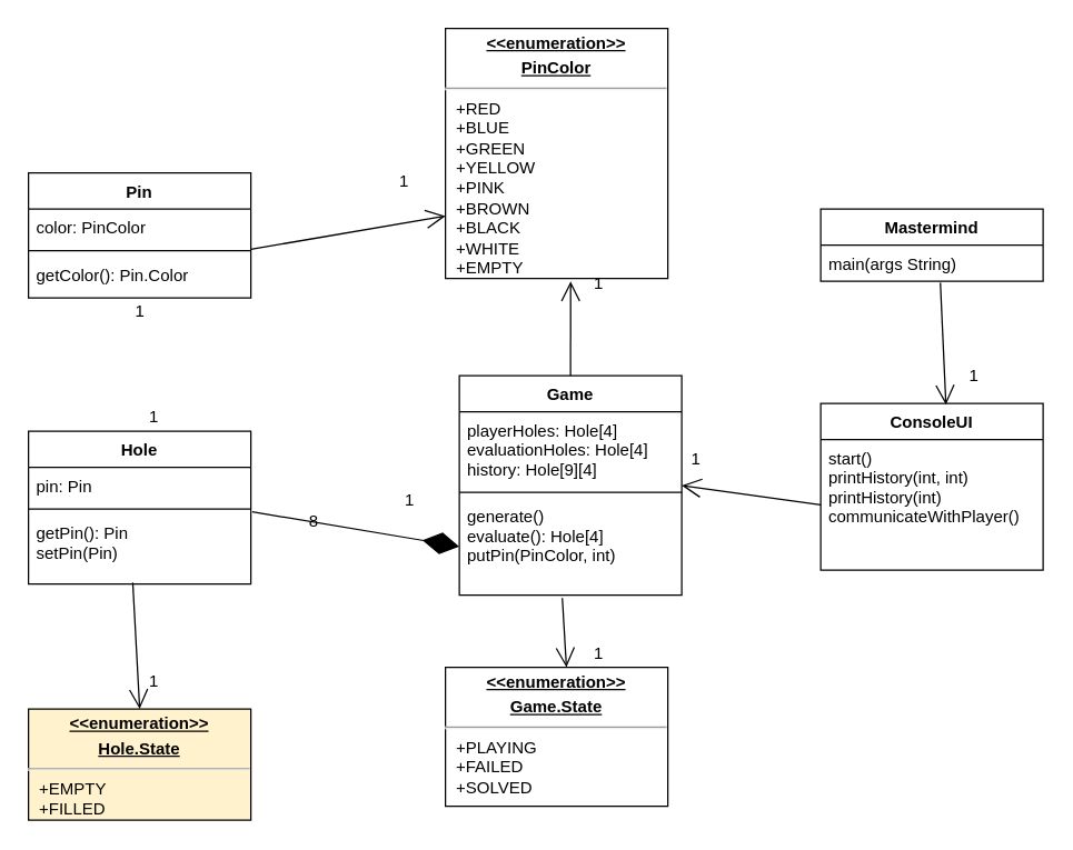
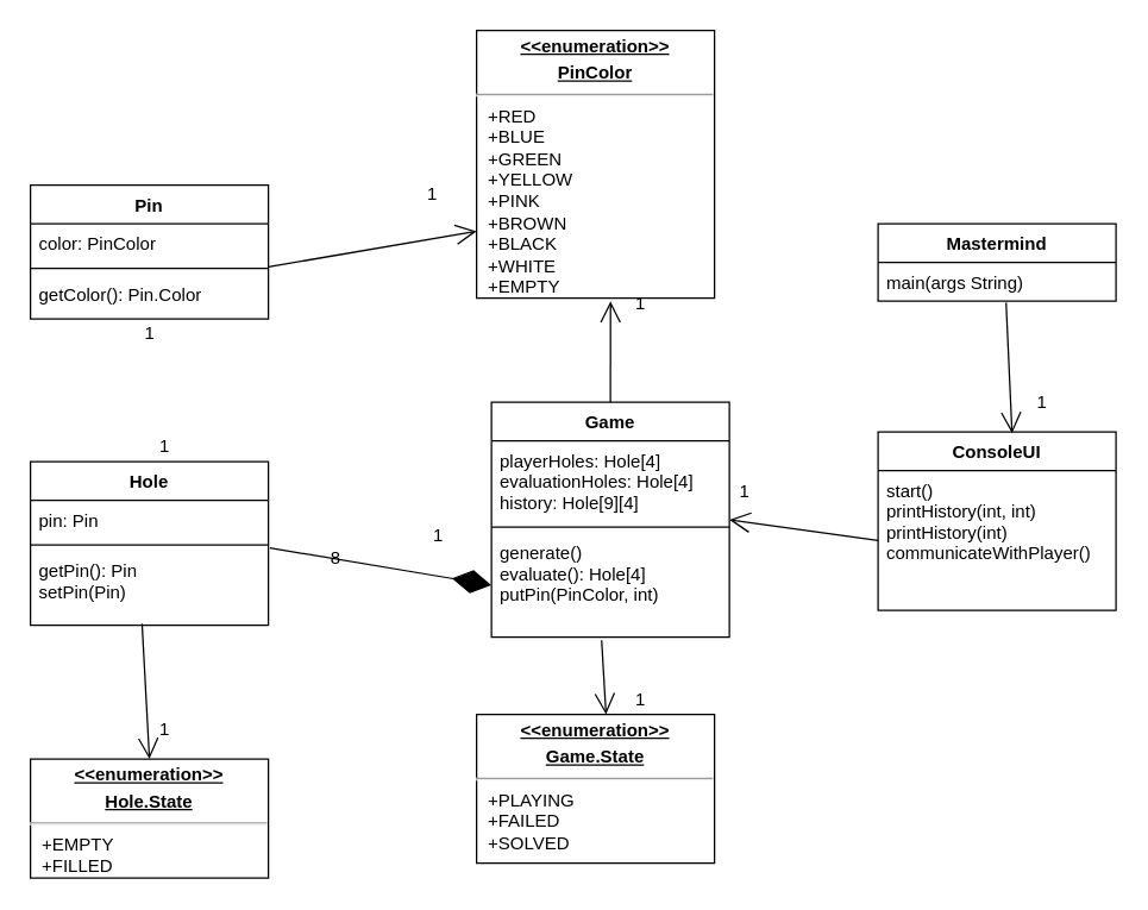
  <mxCell id="0" />
  <mxCell id="1" parent="0" />
  <mxCell id="2" value="&lt;p style=&quot;margin: 0px ; margin-top: 4px ; text-align: center ; text-decoration: underline&quot;&gt;&lt;b&gt;&amp;lt;&amp;lt;enumeration&amp;gt;&amp;gt;&lt;br&gt;&lt;/b&gt;&lt;/p&gt;&lt;p style=&quot;margin: 0px ; margin-top: 4px ; text-align: center ; text-decoration: underline&quot;&gt;&lt;b&gt;PinColor&lt;/b&gt;&lt;/p&gt;&lt;hr&gt;&lt;p style=&quot;margin: 0px ; margin-left: 8px&quot;&gt;+RED&lt;/p&gt;&lt;p style=&quot;margin: 0px ; margin-left: 8px&quot;&gt;+BLUE&lt;br&gt;&lt;/p&gt;&lt;p style=&quot;margin: 0px ; margin-left: 8px&quot;&gt;+GREEN&lt;/p&gt;&lt;p style=&quot;margin: 0px ; margin-left: 8px&quot;&gt;+YELLOW&lt;/p&gt;&lt;p style=&quot;margin: 0px ; margin-left: 8px&quot;&gt;+PINK&lt;/p&gt;&lt;p style=&quot;margin: 0px ; margin-left: 8px&quot;&gt;+BROWN&lt;/p&gt;&lt;p style=&quot;margin: 0px ; margin-left: 8px&quot;&gt;+BLACK&lt;/p&gt;&lt;p style=&quot;margin: 0px ; margin-left: 8px&quot;&gt;+WHITE&lt;br&gt;+EMPTY&lt;br&gt;&lt;/p&gt;" style="verticalAlign=top;align=left;overflow=fill;fontSize=12;fontFamily=Helvetica;html=1;" parent="1" vertex="1"><mxGeometry x="320" y="20" width="160" height="180" as="geometry" /></mxCell>
  <mxCell id="3" value="" style="endArrow=diamondThin;endFill=1;endSize=24;html=1;exitX=1.006;exitY=-0.04;exitDx=0;exitDy=0;exitPerimeter=0;entryX=0;entryY=0.5;entryDx=0;entryDy=0;" parent="1" source="11" target="7" edge="1"><mxGeometry width="160" relative="1" as="geometry"><mxPoint x="303.12" y="353" as="sourcePoint" /><mxPoint x="270" y="410" as="targetPoint" /></mxGeometry></mxCell>
  <mxCell id="4" value="Game" style="swimlane;fontStyle=1;align=center;verticalAlign=top;childLayout=stackLayout;horizontal=1;startSize=26;horizontalStack=0;resizeParent=1;resizeParentMax=0;resizeLast=0;collapsible=1;marginBottom=0;" parent="1" vertex="1"><mxGeometry x="330" y="270" width="160" height="158" as="geometry" /></mxCell>
  <mxCell id="5" value="playerHoles: Hole[4]&#10;evaluationHoles: Hole[4]&#10;history: Hole[9][4]&#10;&#10;&#10;" style="text;strokeColor=none;fillColor=none;align=left;verticalAlign=top;spacingLeft=4;spacingRight=4;overflow=hidden;rotatable=0;points=[[0,0.5],[1,0.5]];portConstraint=eastwest;" parent="4" vertex="1"><mxGeometry y="26" width="160" height="54" as="geometry" /></mxCell>
  <mxCell id="6" value="" style="line;strokeWidth=1;fillColor=none;align=left;verticalAlign=middle;spacingTop=-1;spacingLeft=3;spacingRight=3;rotatable=0;labelPosition=right;points=[];portConstraint=eastwest;" parent="4" vertex="1"><mxGeometry y="80" width="160" height="8" as="geometry" /></mxCell>
  <mxCell id="7" value="generate()&#10;evaluate(): Hole[4]&#10;putPin(PinColor, int)&#10;&#10;" style="text;strokeColor=none;fillColor=none;align=left;verticalAlign=top;spacingLeft=4;spacingRight=4;overflow=hidden;rotatable=0;points=[[0,0.5],[1,0.5]];portConstraint=eastwest;" parent="4" vertex="1"><mxGeometry y="88" width="160" height="70" as="geometry" /></mxCell>
  <mxCell id="8" value="Hole" style="swimlane;fontStyle=1;align=center;verticalAlign=top;childLayout=stackLayout;horizontal=1;startSize=26;horizontalStack=0;resizeParent=1;resizeParentMax=0;resizeLast=0;collapsible=1;marginBottom=0;" parent="1" vertex="1"><mxGeometry x="20" y="310" width="160" height="110" as="geometry" /></mxCell>
  <mxCell id="9" value="pin: Pin" style="text;strokeColor=none;fillColor=none;align=left;verticalAlign=top;spacingLeft=4;spacingRight=4;overflow=hidden;rotatable=0;points=[[0,0.5],[1,0.5]];portConstraint=eastwest;" parent="8" vertex="1"><mxGeometry y="26" width="160" height="26" as="geometry" /></mxCell>
  <mxCell id="10" value="" style="line;strokeWidth=1;fillColor=none;align=left;verticalAlign=middle;spacingTop=-1;spacingLeft=3;spacingRight=3;rotatable=0;labelPosition=right;points=[];portConstraint=eastwest;" parent="8" vertex="1"><mxGeometry y="52" width="160" height="8" as="geometry" /></mxCell>
  <mxCell id="11" value="getPin(): Pin&#10;setPin(Pin)&#10;" style="text;strokeColor=none;fillColor=none;align=left;verticalAlign=top;spacingLeft=4;spacingRight=4;overflow=hidden;rotatable=0;points=[[0,0.5],[1,0.5]];portConstraint=eastwest;" parent="8" vertex="1"><mxGeometry y="60" width="160" height="50" as="geometry" /></mxCell>
  <mxCell id="12" value="Pin" style="swimlane;fontStyle=1;align=center;verticalAlign=top;childLayout=stackLayout;horizontal=1;startSize=26;horizontalStack=0;resizeParent=1;resizeParentMax=0;resizeLast=0;collapsible=1;marginBottom=0;" parent="1" vertex="1"><mxGeometry x="20" y="124" width="160" height="90" as="geometry" /></mxCell>
  <mxCell id="13" value="color: PinColor" style="text;strokeColor=none;fillColor=none;align=left;verticalAlign=top;spacingLeft=4;spacingRight=4;overflow=hidden;rotatable=0;points=[[0,0.5],[1,0.5]];portConstraint=eastwest;" parent="12" vertex="1"><mxGeometry y="26" width="160" height="26" as="geometry" /></mxCell>
  <mxCell id="14" value="" style="line;strokeWidth=1;fillColor=none;align=left;verticalAlign=middle;spacingTop=-1;spacingLeft=3;spacingRight=3;rotatable=0;labelPosition=right;points=[];portConstraint=eastwest;" parent="12" vertex="1"><mxGeometry y="52" width="160" height="8" as="geometry" /></mxCell>
  <mxCell id="15" value="getColor(): Pin.Color&#10;" style="text;strokeColor=none;fillColor=none;align=left;verticalAlign=top;spacingLeft=4;spacingRight=4;overflow=hidden;rotatable=0;points=[[0,0.5],[1,0.5]];portConstraint=eastwest;" parent="12" vertex="1"><mxGeometry y="60" width="160" height="30" as="geometry" /></mxCell>
  <mxCell id="16" value="" style="endArrow=open;endFill=1;endSize=12;html=1;exitX=1;exitY=1.115;exitDx=0;exitDy=0;exitPerimeter=0;entryX=0;entryY=0.75;entryDx=0;entryDy=0;" parent="1" source="13" target="2" edge="1"><mxGeometry width="160" relative="1" as="geometry"><mxPoint x="200" y="320" as="sourcePoint" /><mxPoint x="360" y="320" as="targetPoint" /></mxGeometry></mxCell>
  <mxCell id="17" value="8" style="text;html=1;align=center;verticalAlign=middle;resizable=0;points=[];autosize=1;" parent="1" vertex="1"><mxGeometry x="215" y="365" width="20" height="20" as="geometry" /></mxCell>
  <mxCell id="18" value="1" style="text;html=1;align=center;verticalAlign=middle;resizable=0;points=[];autosize=1;" parent="1" vertex="1"><mxGeometry x="284" y="350" width="20" height="20" as="geometry" /></mxCell>
  <mxCell id="19" value="1" style="text;html=1;align=center;verticalAlign=middle;resizable=0;points=[];autosize=1;" parent="1" vertex="1"><mxGeometry x="100" y="290" width="20" height="20" as="geometry" /></mxCell>
  <mxCell id="20" value="1" style="text;html=1;align=center;verticalAlign=middle;resizable=0;points=[];autosize=1;" parent="1" vertex="1"><mxGeometry x="90" y="214" width="20" height="20" as="geometry" /></mxCell>
- <mxCell id="21" value="&lt;p style=&quot;margin: 0px ; margin-top: 4px ; text-align: center ; text-decoration: underline&quot;&gt;&lt;b&gt;&amp;lt;&amp;lt;enumeration&amp;gt;&amp;gt;&lt;br&gt;&lt;/b&gt;&lt;/p&gt;&lt;p style=&quot;margin: 0px ; margin-top: 4px ; text-align: center ; text-decoration: underline&quot;&gt;&lt;b&gt;Hole.State&lt;/b&gt;&lt;br&gt;&lt;/p&gt;&lt;hr&gt;&lt;p style=&quot;margin: 0px ; margin-left: 8px&quot;&gt;+EMPTY&lt;/p&gt;&lt;p style=&quot;margin: 0px ; margin-left: 8px&quot;&gt;+FILLED&lt;/p&gt;&lt;p style=&quot;margin: 0px ; margin-left: 8px&quot;&gt;&lt;br&gt;&lt;/p&gt;" style="verticalAlign=top;align=left;overflow=fill;fontSize=12;fontFamily=Helvetica;html=1;fillColor=#fff2cc;" parent="1" vertex="1"><mxGeometry x="20" y="510" width="160" height="80" as="geometry" /></mxCell>
+ <mxCell id="21" value="&lt;p style=&quot;margin: 0px ; margin-top: 4px ; text-align: center ; text-decoration: underline&quot;&gt;&lt;b&gt;&amp;lt;&amp;lt;enumeration&amp;gt;&amp;gt;&lt;br&gt;&lt;/b&gt;&lt;/p&gt;&lt;p style=&quot;margin: 0px ; margin-top: 4px ; text-align: center ; text-decoration: underline&quot;&gt;&lt;b&gt;Hole.State&lt;/b&gt;&lt;br&gt;&lt;/p&gt;&lt;hr&gt;&lt;p style=&quot;margin: 0px ; margin-left: 8px&quot;&gt;+EMPTY&lt;/p&gt;&lt;p style=&quot;margin: 0px ; margin-left: 8px&quot;&gt;+FILLED&lt;/p&gt;&lt;p style=&quot;margin: 0px ; margin-left: 8px&quot;&gt;&lt;br&gt;&lt;/p&gt;" style="verticalAlign=top;align=left;overflow=fill;fontSize=12;fontFamily=Helvetica;html=1;" parent="1" vertex="1"><mxGeometry x="20" y="510" width="160" height="80" as="geometry" /></mxCell>
  <mxCell id="22" value="" style="endArrow=open;endFill=1;endSize=12;html=1;exitX=0.469;exitY=0.98;exitDx=0;exitDy=0;exitPerimeter=0;" parent="1" source="11" edge="1"><mxGeometry width="160" relative="1" as="geometry"><mxPoint x="200" y="320" as="sourcePoint" /><mxPoint x="100" y="510" as="targetPoint" /></mxGeometry></mxCell>
  <mxCell id="23" value="Mastermind" style="swimlane;fontStyle=1;align=center;verticalAlign=top;childLayout=stackLayout;horizontal=1;startSize=26;horizontalStack=0;resizeParent=1;resizeParentMax=0;resizeLast=0;collapsible=1;marginBottom=0;" parent="1" vertex="1"><mxGeometry x="590" y="150" width="160" height="52" as="geometry" /></mxCell>
  <mxCell id="24" value="main(args String)" style="text;strokeColor=none;fillColor=none;align=left;verticalAlign=top;spacingLeft=4;spacingRight=4;overflow=hidden;rotatable=0;points=[[0,0.5],[1,0.5]];portConstraint=eastwest;" parent="23" vertex="1"><mxGeometry y="26" width="160" height="26" as="geometry" /></mxCell>
  <mxCell id="25" value="ConsoleUI" style="swimlane;fontStyle=1;align=center;verticalAlign=top;childLayout=stackLayout;horizontal=1;startSize=26;horizontalStack=0;resizeParent=1;resizeParentMax=0;resizeLast=0;collapsible=1;marginBottom=0;" parent="1" vertex="1"><mxGeometry x="590" y="290" width="160" height="120" as="geometry" /></mxCell>
  <mxCell id="26" value="start()&#10;printHistory(int, int)&#10;printHistory(int)&#10;communicateWithPlayer()&#10;&#10;&#10;&#10;&#10;" style="text;strokeColor=none;fillColor=none;align=left;verticalAlign=top;spacingLeft=4;spacingRight=4;overflow=hidden;rotatable=0;points=[[0,0.5],[1,0.5]];portConstraint=eastwest;" parent="25" vertex="1"><mxGeometry y="26" width="160" height="94" as="geometry" /></mxCell>
  <mxCell id="27" value="" style="endArrow=open;endFill=1;endSize=12;html=1;exitX=0.538;exitY=1.038;exitDx=0;exitDy=0;exitPerimeter=0;entryX=0.563;entryY=0.008;entryDx=0;entryDy=0;entryPerimeter=0;" parent="1" source="24" target="25" edge="1"><mxGeometry width="160" relative="1" as="geometry"><mxPoint x="340" y="320" as="sourcePoint" /><mxPoint x="500" y="320" as="targetPoint" /></mxGeometry></mxCell>
  <mxCell id="28" value="&lt;p style=&quot;margin: 0px ; margin-top: 4px ; text-align: center ; text-decoration: underline&quot;&gt;&lt;b&gt;&amp;lt;&amp;lt;enumeration&amp;gt;&amp;gt;&lt;br&gt;&lt;/b&gt;&lt;/p&gt;&lt;p style=&quot;margin: 0px ; margin-top: 4px ; text-align: center ; text-decoration: underline&quot;&gt;&lt;b&gt;Game.State&lt;/b&gt;&lt;br&gt;&lt;/p&gt;&lt;hr&gt;&lt;p style=&quot;margin: 0px ; margin-left: 8px&quot;&gt;+PLAYING&lt;/p&gt;&lt;p style=&quot;margin: 0px ; margin-left: 8px&quot;&gt;+FAILED&lt;/p&gt;&lt;p style=&quot;margin: 0px ; margin-left: 8px&quot;&gt;+SOLVED&lt;br&gt;&lt;/p&gt;&lt;p style=&quot;margin: 0px ; margin-left: 8px&quot;&gt;&lt;br&gt;&lt;/p&gt;" style="verticalAlign=top;align=left;overflow=fill;fontSize=12;fontFamily=Helvetica;html=1;" parent="1" vertex="1"><mxGeometry x="320" y="480" width="160" height="100" as="geometry" /></mxCell>
  <mxCell id="29" value="" style="endArrow=open;endFill=1;endSize=12;html=1;exitX=0.463;exitY=1.029;exitDx=0;exitDy=0;exitPerimeter=0;entryX=0.544;entryY=0;entryDx=0;entryDy=0;entryPerimeter=0;" parent="1" source="7" target="28" edge="1"><mxGeometry width="160" relative="1" as="geometry"><mxPoint x="340" y="320" as="sourcePoint" /><mxPoint x="500" y="320" as="targetPoint" /></mxGeometry></mxCell>
  <mxCell id="30" value="1" style="text;html=1;align=center;verticalAlign=middle;resizable=0;points=[];autosize=1;" parent="1" vertex="1"><mxGeometry x="100" y="480" width="20" height="20" as="geometry" /></mxCell>
  <mxCell id="31" value="1" style="text;html=1;align=center;verticalAlign=middle;resizable=0;points=[];autosize=1;" parent="1" vertex="1"><mxGeometry x="280" y="120" width="20" height="20" as="geometry" /></mxCell>
  <mxCell id="32" value="1" style="text;html=1;align=center;verticalAlign=middle;resizable=0;points=[];autosize=1;" parent="1" vertex="1"><mxGeometry x="420" y="460" width="20" height="20" as="geometry" /></mxCell>
  <mxCell id="33" value="1" style="text;html=1;align=center;verticalAlign=middle;resizable=0;points=[];autosize=1;" parent="1" vertex="1"><mxGeometry x="690" y="260" width="20" height="20" as="geometry" /></mxCell>
  <mxCell id="34" value="" style="endArrow=open;endFill=1;endSize=12;html=1;exitX=0;exitY=0.5;exitDx=0;exitDy=0;entryX=1;entryY=0.5;entryDx=0;entryDy=0;" parent="1" source="26" target="4" edge="1"><mxGeometry width="160" relative="1" as="geometry"><mxPoint x="340" y="320" as="sourcePoint" /><mxPoint x="500" y="320" as="targetPoint" /></mxGeometry></mxCell>
  <mxCell id="35" value="1" style="text;html=1;align=center;verticalAlign=middle;resizable=0;points=[];autosize=1;" parent="1" vertex="1"><mxGeometry x="490" y="320" width="20" height="20" as="geometry" /></mxCell>
  <mxCell id="36" value="" style="endArrow=open;endFill=1;endSize=12;html=1;exitX=0.5;exitY=0;exitDx=0;exitDy=0;entryX=0.563;entryY=1.012;entryDx=0;entryDy=0;entryPerimeter=0;" parent="1" source="4" target="2" edge="1"><mxGeometry width="160" relative="1" as="geometry"><mxPoint x="340" y="320" as="sourcePoint" /><mxPoint x="500" y="320" as="targetPoint" /></mxGeometry></mxCell>
  <mxCell id="37" value="1" style="text;html=1;align=center;verticalAlign=middle;resizable=0;points=[];autosize=1;" parent="1" vertex="1"><mxGeometry x="420" y="194" width="20" height="20" as="geometry" /></mxCell>
